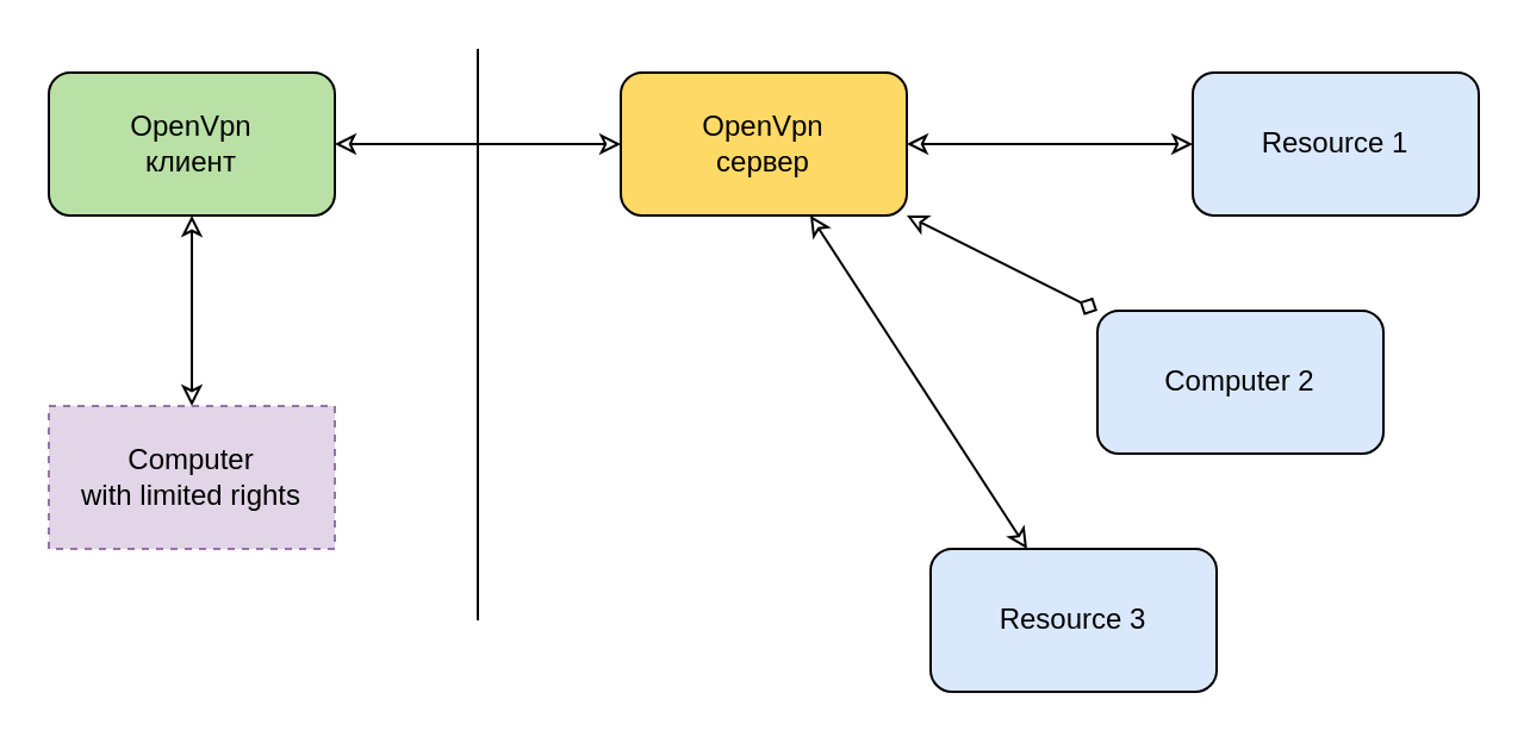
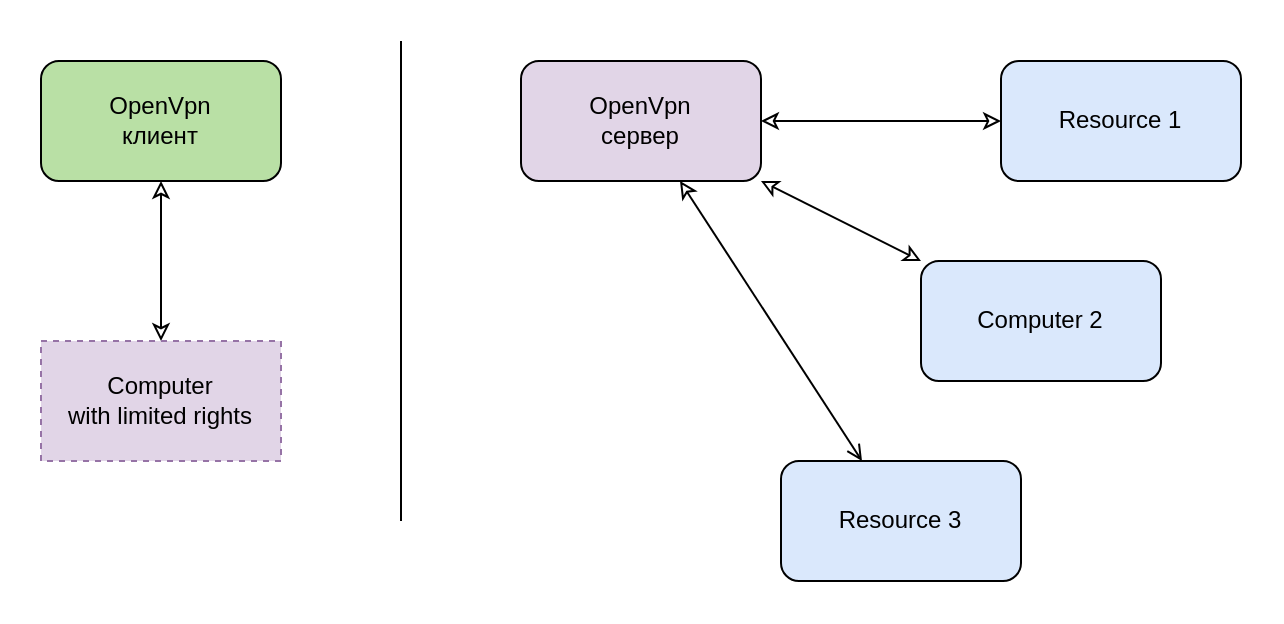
  <mxCell id="0" />
  <mxCell id="1" parent="0" />
- <mxCell id="2" style="edgeStyle=orthogonalEdgeStyle;rounded=0;orthogonalLoop=1;jettySize=auto;html=1;entryX=0;entryY=0.5;entryDx=0;entryDy=0;startArrow=classic;startFill=0;endArrow=classic;endFill=0;" edge="1" parent="1" source="4" target="8"><mxGeometry relative="1" as="geometry" /></mxCell>
  <mxCell id="3" style="edgeStyle=orthogonalEdgeStyle;rounded=0;orthogonalLoop=1;jettySize=auto;html=1;entryX=0.5;entryY=0;entryDx=0;entryDy=0;startArrow=classic;startFill=0;endArrow=classic;endFill=0;" edge="1" parent="1" source="4" target="9"><mxGeometry relative="1" as="geometry" /></mxCell>
  <mxCell id="4" value="OpenVpn&lt;br&gt;клиент" style="rounded=1;whiteSpace=wrap;html=1;fillColor=#B9E0A5;" vertex="1" parent="1"><mxGeometry x="20" y="30" width="120" height="60" as="geometry" /></mxCell>
- <mxCell id="5" style="rounded=0;orthogonalLoop=1;jettySize=auto;html=1;startArrow=classic;startFill=0;endArrow=classic;endFill=0;" edge="1" parent="1" source="8" target="13"><mxGeometry relative="1" as="geometry" /></mxCell>
- <mxCell id="6" style="rounded=0;orthogonalLoop=1;jettySize=auto;html=1;startArrow=classic;startFill=0;endArrow=diamond;endFill=0;" edge="1" parent="1" source="8" target="12"><mxGeometry relative="1" as="geometry" /></mxCell>
+ <mxCell id="5" style="rounded=0;orthogonalLoop=1;jettySize=auto;html=1;startArrow=classic;startFill=0;endArrow=open;endFill=0;" edge="1" parent="1" source="8" target="13"><mxGeometry relative="1" as="geometry" /></mxCell>
+ <mxCell id="6" style="rounded=0;orthogonalLoop=1;jettySize=auto;html=1;startArrow=classic;startFill=0;endArrow=classic;endFill=0;" edge="1" parent="1" source="8" target="12"><mxGeometry relative="1" as="geometry" /></mxCell>
  <mxCell id="7" style="rounded=0;orthogonalLoop=1;jettySize=auto;html=1;startArrow=classic;startFill=0;endArrow=classic;endFill=0;" edge="1" parent="1" source="8" target="11"><mxGeometry relative="1" as="geometry" /></mxCell>
- <mxCell id="8" value="OpenVpn&lt;br&gt;сервер" style="rounded=1;whiteSpace=wrap;html=1;fillColor=#FFD966;" vertex="1" parent="1"><mxGeometry x="260" y="30" width="120" height="60" as="geometry" /></mxCell>
+ <mxCell id="8" value="OpenVpn&lt;br&gt;сервер" style="rounded=1;whiteSpace=wrap;html=1;fillColor=#e1d5e7;" vertex="1" parent="1"><mxGeometry x="260" y="30" width="120" height="60" as="geometry" /></mxCell>
  <mxCell id="9" value="Computer&lt;br&gt;with limited rights" style="rounded=0;whiteSpace=wrap;html=1;fillColor=#e1d5e7;strokeColor=#9673a6;dashed=1;" vertex="1" parent="1"><mxGeometry x="20" y="170" width="120" height="60" as="geometry" /></mxCell>
  <mxCell id="10" value="" style="endArrow=none;html=1;rounded=0;" edge="1" parent="1"><mxGeometry width="50" height="50" relative="1" as="geometry"><mxPoint x="200" y="260" as="sourcePoint" /><mxPoint x="200" y="20" as="targetPoint" /></mxGeometry></mxCell>
  <mxCell id="11" value="Resource 1" style="rounded=1;whiteSpace=wrap;html=1;fillColor=#DAE8FC;" vertex="1" parent="1"><mxGeometry x="500" y="30" width="120" height="60" as="geometry" /></mxCell>
  <mxCell id="12" value="Computer 2" style="rounded=1;whiteSpace=wrap;html=1;fillColor=#DAE8FC;" vertex="1" parent="1"><mxGeometry x="460" y="130" width="120" height="60" as="geometry" /></mxCell>
  <mxCell id="13" value="Resource 3" style="rounded=1;whiteSpace=wrap;html=1;fillColor=#DAE8FC;" vertex="1" parent="1"><mxGeometry x="390" y="230" width="120" height="60" as="geometry" /></mxCell>
